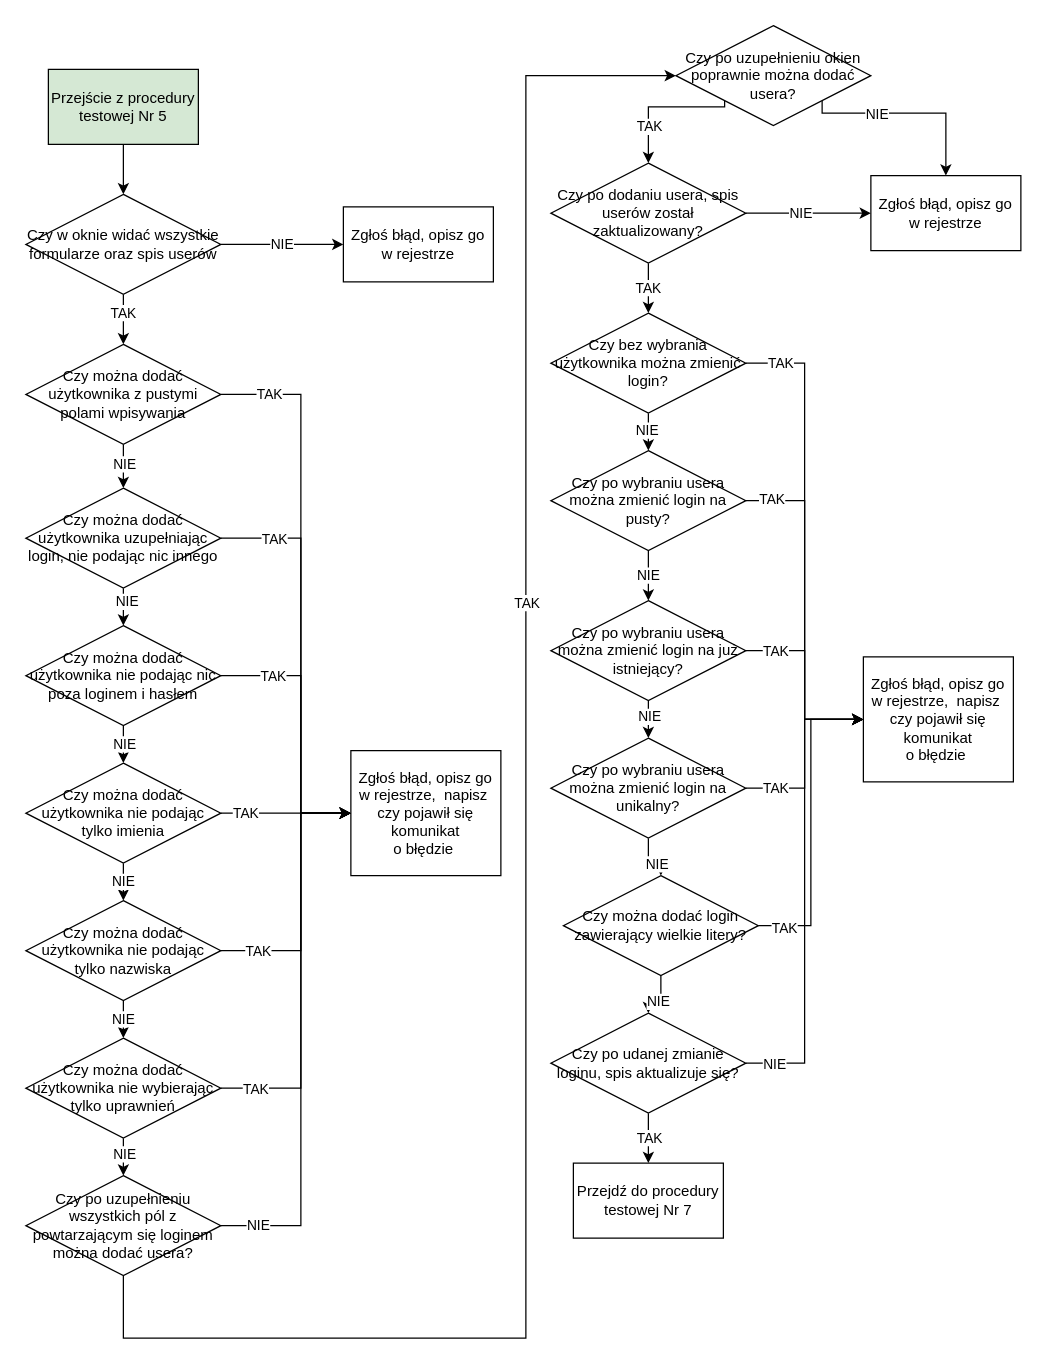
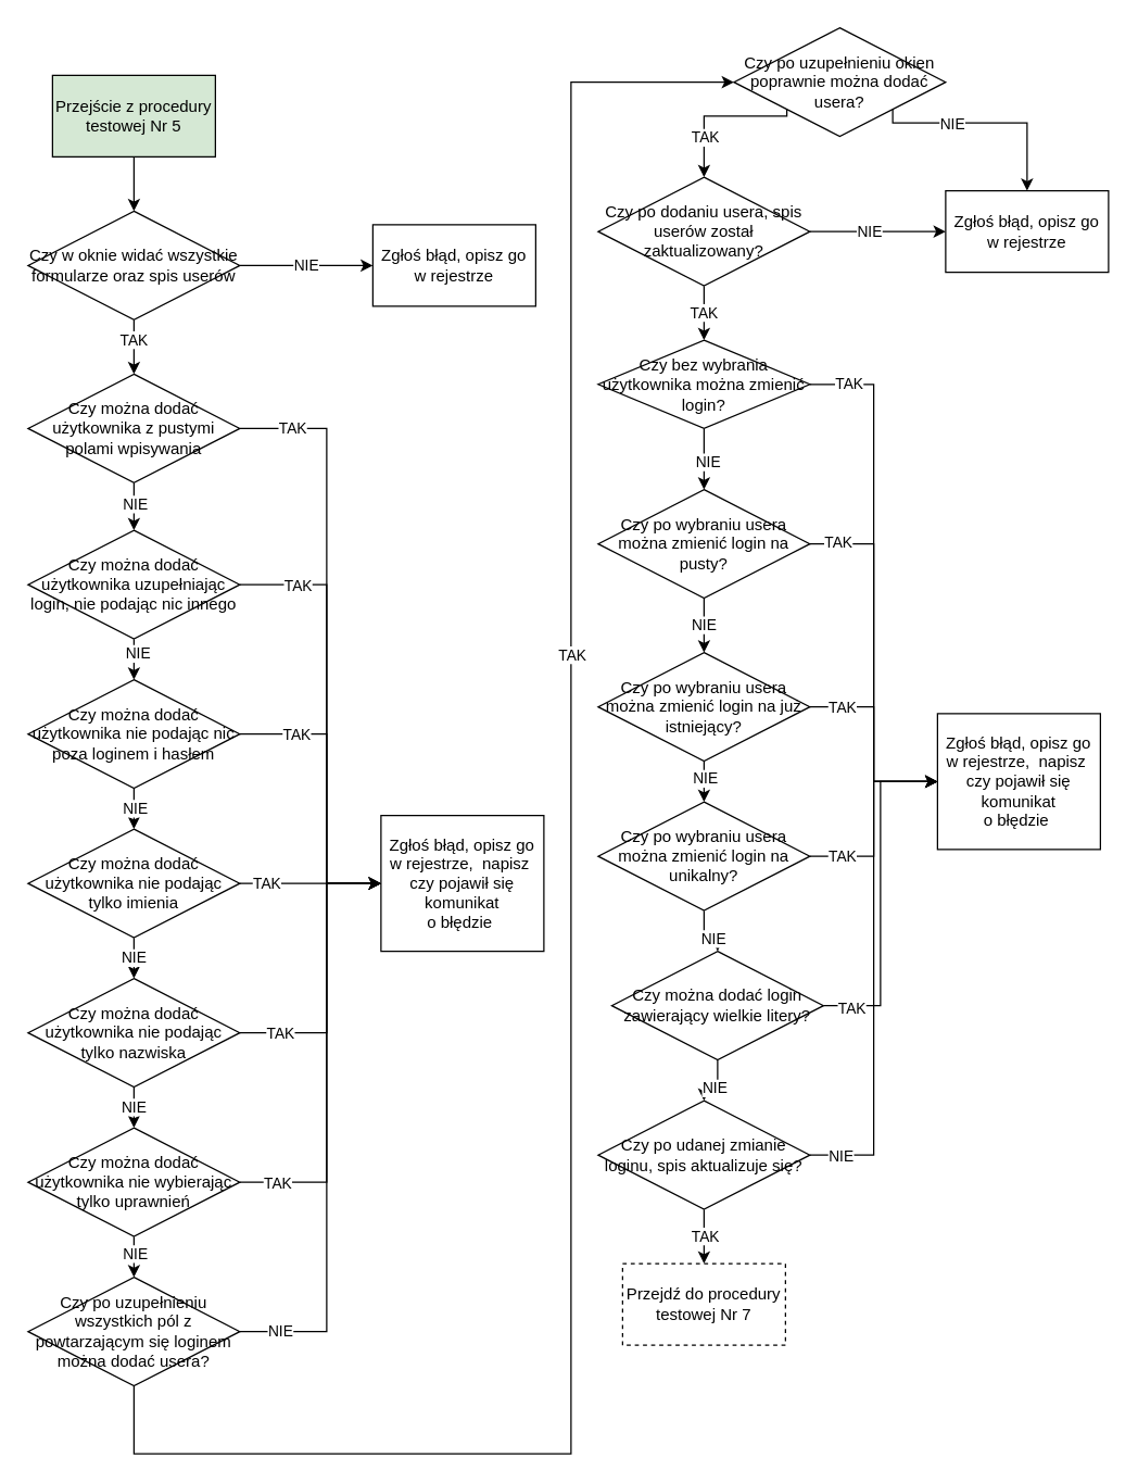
  <mxCell id="0" />
  <mxCell id="1" parent="0" />
  <mxCell id="2" value="" style="edgeStyle=orthogonalEdgeStyle;rounded=0;orthogonalLoop=1;jettySize=auto;html=1;" parent="1" source="3" target="6" edge="1"><mxGeometry relative="1" as="geometry" /></mxCell>
  <mxCell id="3" value="Przejście z procedury testowej Nr 5" style="rounded=0;whiteSpace=wrap;html=1;fillColor=#d5e8d4;" parent="1" vertex="1"><mxGeometry x="38" y="55" width="120" height="60" as="geometry" /></mxCell>
  <mxCell id="4" value="NIE" style="edgeStyle=orthogonalEdgeStyle;rounded=0;orthogonalLoop=1;jettySize=auto;html=1;" parent="1" source="6" target="7" edge="1"><mxGeometry relative="1" as="geometry" /></mxCell>
  <mxCell id="5" value="TAK" style="edgeStyle=orthogonalEdgeStyle;rounded=0;orthogonalLoop=1;jettySize=auto;html=1;" parent="1" source="6" target="11" edge="1"><mxGeometry x="-0.25" relative="1" as="geometry"><mxPoint as="offset" /></mxGeometry></mxCell>
  <mxCell id="6" value="Czy w oknie widać wszystkie formularze oraz spis userów" style="rhombus;whiteSpace=wrap;html=1;rounded=0;" parent="1" vertex="1"><mxGeometry x="20" y="155" width="156" height="80" as="geometry" /></mxCell>
  <mxCell id="7" value="Zgłoś błąd, opisz go w rejestrze" style="whiteSpace=wrap;html=1;rounded=0;" parent="1" vertex="1"><mxGeometry x="274" y="165" width="120" height="60" as="geometry" /></mxCell>
  <mxCell id="8" value="" style="edgeStyle=orthogonalEdgeStyle;rounded=0;orthogonalLoop=1;jettySize=auto;html=1;" parent="1" source="11" target="19" edge="1"><mxGeometry relative="1" as="geometry" /></mxCell>
  <mxCell id="9" value="NIE" style="edgeLabel;html=1;align=center;verticalAlign=middle;resizable=0;points=[];" parent="8" vertex="1" connectable="0"><mxGeometry x="-0.12" relative="1" as="geometry"><mxPoint y="-5" as="offset" /></mxGeometry></mxCell>
  <mxCell id="10" value="TAK" style="edgeStyle=orthogonalEdgeStyle;rounded=0;orthogonalLoop=1;jettySize=auto;html=1;exitX=1;exitY=0.5;exitDx=0;exitDy=0;entryX=0;entryY=0.5;entryDx=0;entryDy=0;" parent="1" source="11" target="12" edge="1"><mxGeometry x="-0.823" relative="1" as="geometry"><Array as="points"><mxPoint x="240" y="315" /><mxPoint x="240" y="650" /><mxPoint x="274" y="650" /></Array><mxPoint as="offset" /></mxGeometry></mxCell>
  <mxCell id="11" value="Czy można dodać użytkownika z pustymi polami wpisywania" style="rhombus;whiteSpace=wrap;html=1;rounded=0;" parent="1" vertex="1"><mxGeometry x="20" y="275" width="156" height="80" as="geometry" /></mxCell>
  <mxCell id="12" value="Zgłoś błąd, opisz go w rejestrz&lt;span style=&quot;white-space: pre;&quot;&gt;e,  napisz &lt;br/&gt;czy pojawił się&lt;br/&gt; komunikat &lt;br&gt;o błędzie &lt;/span&gt;" style="whiteSpace=wrap;html=1;rounded=0;" parent="1" vertex="1"><mxGeometry x="280" y="600" width="120" height="100" as="geometry" /></mxCell>
  <mxCell id="13" style="edgeStyle=orthogonalEdgeStyle;rounded=0;orthogonalLoop=1;jettySize=auto;html=1;exitX=0.5;exitY=1;exitDx=0;exitDy=0;" parent="1" source="40" target="45" edge="1"><mxGeometry relative="1" as="geometry"><mxPoint x="540" y="60" as="targetPoint" /><Array as="points"><mxPoint x="98" y="1070" /><mxPoint x="420" y="1070" /><mxPoint x="420" y="60" /></Array><mxPoint x="100" y="1070" as="sourcePoint" /></mxGeometry></mxCell>
  <mxCell id="14" value="TAK" style="edgeLabel;html=1;align=center;verticalAlign=middle;resizable=0;points=[];" parent="13" vertex="1" connectable="0"><mxGeometry x="0.28" relative="1" as="geometry"><mxPoint as="offset" /></mxGeometry></mxCell>
  <mxCell id="15" value="" style="edgeStyle=orthogonalEdgeStyle;rounded=0;orthogonalLoop=1;jettySize=auto;html=1;" parent="1" source="19" target="24" edge="1"><mxGeometry relative="1" as="geometry" /></mxCell>
  <mxCell id="16" value="NIE" style="edgeLabel;html=1;align=center;verticalAlign=middle;resizable=0;points=[];" parent="15" vertex="1" connectable="0"><mxGeometry x="-0.581" y="2" relative="1" as="geometry"><mxPoint as="offset" /></mxGeometry></mxCell>
  <mxCell id="17" style="edgeStyle=orthogonalEdgeStyle;rounded=0;orthogonalLoop=1;jettySize=auto;html=1;exitX=1;exitY=0.5;exitDx=0;exitDy=0;entryX=0;entryY=0.5;entryDx=0;entryDy=0;" parent="1" source="19" target="12" edge="1"><mxGeometry relative="1" as="geometry"><Array as="points"><mxPoint x="240" y="430" /><mxPoint x="240" y="650" /><mxPoint x="274" y="650" /></Array></mxGeometry></mxCell>
  <mxCell id="18" value="TAK" style="edgeLabel;html=1;align=center;verticalAlign=middle;resizable=0;points=[];" parent="17" vertex="1" connectable="0"><mxGeometry x="-0.731" y="2" relative="1" as="geometry"><mxPoint x="-2" y="2" as="offset" /></mxGeometry></mxCell>
  <mxCell id="19" value="Czy można dodać użytkownika uzupełniając login, nie podając nic innego" style="rhombus;whiteSpace=wrap;html=1;rounded=0;" parent="1" vertex="1"><mxGeometry x="20" y="390" width="156" height="80" as="geometry" /></mxCell>
  <mxCell id="20" value="" style="edgeStyle=orthogonalEdgeStyle;rounded=0;orthogonalLoop=1;jettySize=auto;html=1;" parent="1" source="24" target="28" edge="1"><mxGeometry relative="1" as="geometry" /></mxCell>
  <mxCell id="21" value="NIE" style="edgeLabel;html=1;align=center;verticalAlign=middle;resizable=0;points=[];" parent="20" vertex="1" connectable="0"><mxGeometry x="0.353" relative="1" as="geometry"><mxPoint as="offset" /></mxGeometry></mxCell>
  <mxCell id="22" style="edgeStyle=orthogonalEdgeStyle;rounded=0;orthogonalLoop=1;jettySize=auto;html=1;exitX=1;exitY=0.5;exitDx=0;exitDy=0;entryX=0;entryY=0.5;entryDx=0;entryDy=0;" parent="1" source="24" target="12" edge="1"><mxGeometry relative="1" as="geometry"><mxPoint x="330" y="340" as="targetPoint" /><Array as="points"><mxPoint x="240" y="540" /><mxPoint x="240" y="650" /><mxPoint x="274" y="650" /></Array></mxGeometry></mxCell>
  <mxCell id="23" value="TAK" style="edgeLabel;html=1;align=center;verticalAlign=middle;resizable=0;points=[];" parent="22" vertex="1" connectable="0"><mxGeometry x="-0.62" y="3" relative="1" as="geometry"><mxPoint y="3" as="offset" /></mxGeometry></mxCell>
  <mxCell id="24" value="Czy można dodać użytkownika nie podając nic poza loginem i hasłem" style="rhombus;whiteSpace=wrap;html=1;rounded=0;" parent="1" vertex="1"><mxGeometry x="20" y="500" width="156" height="80" as="geometry" /></mxCell>
  <mxCell id="25" value="NIE" style="edgeStyle=orthogonalEdgeStyle;rounded=0;orthogonalLoop=1;jettySize=auto;html=1;" parent="1" source="28" target="32" edge="1"><mxGeometry relative="1" as="geometry" /></mxCell>
  <mxCell id="26" style="edgeStyle=orthogonalEdgeStyle;rounded=0;orthogonalLoop=1;jettySize=auto;html=1;exitX=1;exitY=0.5;exitDx=0;exitDy=0;entryX=0;entryY=0.5;entryDx=0;entryDy=0;" parent="1" source="28" target="12" edge="1"><mxGeometry relative="1" as="geometry"><Array as="points"><mxPoint x="274" y="650" /></Array></mxGeometry></mxCell>
  <mxCell id="27" value="TAK" style="edgeLabel;html=1;align=center;verticalAlign=middle;resizable=0;points=[];" parent="26" vertex="1" connectable="0"><mxGeometry x="-0.631" y="1" relative="1" as="geometry"><mxPoint as="offset" /></mxGeometry></mxCell>
  <mxCell id="28" value="Czy można dodać użytkownika nie podając tylko imienia" style="rhombus;whiteSpace=wrap;html=1;rounded=0;" parent="1" vertex="1"><mxGeometry x="20" y="610" width="156" height="80" as="geometry" /></mxCell>
  <mxCell id="29" value="NIE" style="edgeStyle=orthogonalEdgeStyle;rounded=0;orthogonalLoop=1;jettySize=auto;html=1;" parent="1" source="32" target="37" edge="1"><mxGeometry relative="1" as="geometry" /></mxCell>
  <mxCell id="30" style="edgeStyle=orthogonalEdgeStyle;rounded=0;orthogonalLoop=1;jettySize=auto;html=1;exitX=1;exitY=0.5;exitDx=0;exitDy=0;entryX=0;entryY=0.5;entryDx=0;entryDy=0;" parent="1" source="32" target="12" edge="1"><mxGeometry relative="1" as="geometry"><Array as="points"><mxPoint x="240" y="760" /><mxPoint x="240" y="650" /><mxPoint x="274" y="650" /></Array></mxGeometry></mxCell>
  <mxCell id="31" value="TAK" style="edgeLabel;html=1;align=center;verticalAlign=middle;resizable=0;points=[];" parent="30" vertex="1" connectable="0"><mxGeometry x="-0.77" y="-1" relative="1" as="geometry"><mxPoint x="4" y="-1" as="offset" /></mxGeometry></mxCell>
  <mxCell id="32" value="Czy można dodać użytkownika nie podając tylko nazwiska" style="rhombus;whiteSpace=wrap;html=1;rounded=0;" parent="1" vertex="1"><mxGeometry x="20" y="720" width="156" height="80" as="geometry" /></mxCell>
  <mxCell id="33" style="edgeStyle=orthogonalEdgeStyle;rounded=0;orthogonalLoop=1;jettySize=auto;html=1;exitX=1;exitY=0.5;exitDx=0;exitDy=0;entryX=0;entryY=0.5;entryDx=0;entryDy=0;" parent="1" source="37" target="12" edge="1"><mxGeometry relative="1" as="geometry"><Array as="points"><mxPoint x="240" y="870" /><mxPoint x="240" y="650" /><mxPoint x="274" y="650" /></Array></mxGeometry></mxCell>
  <mxCell id="34" value="TAK" style="edgeLabel;html=1;align=center;verticalAlign=middle;resizable=0;points=[];" parent="33" vertex="1" connectable="0"><mxGeometry x="-0.832" relative="1" as="geometry"><mxPoint as="offset" /></mxGeometry></mxCell>
  <mxCell id="35" value="" style="edgeStyle=orthogonalEdgeStyle;rounded=0;orthogonalLoop=1;jettySize=auto;html=1;" parent="1" source="37" target="40" edge="1"><mxGeometry relative="1" as="geometry" /></mxCell>
  <mxCell id="36" value="NIE" style="edgeLabel;html=1;align=center;verticalAlign=middle;resizable=0;points=[];" parent="35" vertex="1" connectable="0"><mxGeometry x="0.263" relative="1" as="geometry"><mxPoint as="offset" /></mxGeometry></mxCell>
  <mxCell id="37" value="Czy można dodać użytkownika nie wybierając tylko uprawnień" style="rhombus;whiteSpace=wrap;html=1;rounded=0;" parent="1" vertex="1"><mxGeometry x="20" y="830" width="156" height="80" as="geometry" /></mxCell>
  <mxCell id="38" style="edgeStyle=orthogonalEdgeStyle;rounded=0;orthogonalLoop=1;jettySize=auto;html=1;exitX=1;exitY=0.5;exitDx=0;exitDy=0;entryX=0;entryY=0.5;entryDx=0;entryDy=0;" parent="1" source="40" target="12" edge="1"><mxGeometry relative="1" as="geometry"><mxPoint x="270" y="700" as="targetPoint" /><Array as="points"><mxPoint x="240" y="980" /><mxPoint x="240" y="650" /><mxPoint x="274" y="650" /></Array></mxGeometry></mxCell>
  <mxCell id="39" value="NIE" style="edgeLabel;html=1;align=center;verticalAlign=middle;resizable=0;points=[];" vertex="1" connectable="0" parent="38"><mxGeometry x="-0.866" y="1" relative="1" as="geometry"><mxPoint as="offset" /></mxGeometry></mxCell>
  <mxCell id="40" value="Czy po uzupełnieniu wszystkich pól z powtarzającym się loginem można dodać usera?" style="rhombus;whiteSpace=wrap;html=1;rounded=0;" parent="1" vertex="1"><mxGeometry x="20" y="940" width="156" height="80" as="geometry" /></mxCell>
  <mxCell id="41" style="edgeStyle=orthogonalEdgeStyle;rounded=0;orthogonalLoop=1;jettySize=auto;html=1;exitX=1;exitY=1;exitDx=0;exitDy=0;entryX=0.5;entryY=0;entryDx=0;entryDy=0;" parent="1" source="45" target="46" edge="1"><mxGeometry relative="1" as="geometry"><Array as="points"><mxPoint x="657" y="90" /><mxPoint x="756" y="90" /></Array></mxGeometry></mxCell>
  <mxCell id="42" value="NIE" style="edgeLabel;html=1;align=center;verticalAlign=middle;resizable=0;points=[];rotation=0;" parent="41" vertex="1" connectable="0"><mxGeometry x="0.072" y="3" relative="1" as="geometry"><mxPoint x="-32" y="3" as="offset" /></mxGeometry></mxCell>
  <mxCell id="43" style="edgeStyle=orthogonalEdgeStyle;rounded=0;orthogonalLoop=1;jettySize=auto;html=1;exitX=0;exitY=1;exitDx=0;exitDy=0;entryX=0.5;entryY=0;entryDx=0;entryDy=0;" parent="1" source="45" target="49" edge="1"><mxGeometry relative="1" as="geometry"><Array as="points"><mxPoint x="579" y="85" /><mxPoint x="518" y="85" /></Array></mxGeometry></mxCell>
  <mxCell id="44" value="TAK" style="edgeLabel;html=1;align=center;verticalAlign=middle;resizable=0;points=[];" parent="43" vertex="1" connectable="0"><mxGeometry x="0.317" relative="1" as="geometry"><mxPoint y="8" as="offset" /></mxGeometry></mxCell>
  <mxCell id="45" value="Czy po uzupełnieniu okien poprawnie można dodać usera?" style="rhombus;whiteSpace=wrap;html=1;rounded=0;" parent="1" vertex="1"><mxGeometry x="540" y="20" width="156" height="80" as="geometry" /></mxCell>
  <mxCell id="46" value="Zgłoś błąd, opisz go w rejestrze" style="whiteSpace=wrap;html=1;rounded=0;" parent="1" vertex="1"><mxGeometry x="696" y="140" width="120" height="60" as="geometry" /></mxCell>
  <mxCell id="47" value="NIE" style="edgeStyle=orthogonalEdgeStyle;rounded=0;orthogonalLoop=1;jettySize=auto;html=1;exitX=1;exitY=0.5;exitDx=0;exitDy=0;entryX=0;entryY=0.5;entryDx=0;entryDy=0;" parent="1" source="49" target="46" edge="1"><mxGeometry x="-0.12" relative="1" as="geometry"><mxPoint as="offset" /></mxGeometry></mxCell>
  <mxCell id="48" value="TAK" style="edgeStyle=orthogonalEdgeStyle;rounded=0;orthogonalLoop=1;jettySize=auto;html=1;" parent="1" source="49" target="54" edge="1"><mxGeometry relative="1" as="geometry" /></mxCell>
  <mxCell id="49" value="Czy po dodaniu usera, spis userów został zaktualizowany?" style="rhombus;whiteSpace=wrap;html=1;rounded=0;" parent="1" vertex="1"><mxGeometry x="440" y="130" width="156" height="80" as="geometry" /></mxCell>
  <mxCell id="50" style="edgeStyle=orthogonalEdgeStyle;rounded=0;orthogonalLoop=1;jettySize=auto;html=1;exitX=1;exitY=0.5;exitDx=0;exitDy=0;entryX=0;entryY=0.5;entryDx=0;entryDy=0;" parent="1" source="54" target="55" edge="1"><mxGeometry relative="1" as="geometry" /></mxCell>
  <mxCell id="51" value="TAK" style="edgeLabel;html=1;align=center;verticalAlign=middle;resizable=0;points=[];" parent="50" vertex="1" connectable="0"><mxGeometry x="-0.855" y="1" relative="1" as="geometry"><mxPoint as="offset" /></mxGeometry></mxCell>
  <mxCell id="52" value="" style="edgeStyle=orthogonalEdgeStyle;rounded=0;orthogonalLoop=1;jettySize=auto;html=1;" parent="1" source="54" target="59" edge="1"><mxGeometry relative="1" as="geometry" /></mxCell>
  <mxCell id="53" value="NIE" style="edgeLabel;html=1;align=center;verticalAlign=middle;resizable=0;points=[];" parent="52" vertex="1" connectable="0"><mxGeometry x="0.083" y="2" relative="1" as="geometry"><mxPoint as="offset" /></mxGeometry></mxCell>
- <mxCell id="54" value="Czy bez wybrania użytkownika można zmienić login?" style="rhombus;whiteSpace=wrap;html=1;rounded=0;" parent="1" vertex="1"><mxGeometry x="440" y="250" width="156" height="80" as="geometry" /></mxCell>
+ <mxCell id="54" value="Czy bez wybrania użytkownika można zmienić login?" style="rhombus;whiteSpace=wrap;html=1;rounded=0;" parent="1" vertex="1"><mxGeometry x="440" y="250" width="156" height="65" as="geometry" /></mxCell>
  <mxCell id="55" value="Zgłoś błąd, opisz go w rejestrz&lt;span style=&quot;white-space: pre;&quot;&gt;e,  napisz &lt;br/&gt;czy pojawił się&lt;br/&gt; komunikat &lt;br&gt;o błędzie &lt;/span&gt;" style="whiteSpace=wrap;html=1;rounded=0;" parent="1" vertex="1"><mxGeometry x="690" y="525" width="120" height="100" as="geometry" /></mxCell>
  <mxCell id="56" style="edgeStyle=orthogonalEdgeStyle;rounded=0;orthogonalLoop=1;jettySize=auto;html=1;exitX=1;exitY=0.5;exitDx=0;exitDy=0;entryX=0;entryY=0.5;entryDx=0;entryDy=0;" parent="1" source="59" target="55" edge="1"><mxGeometry relative="1" as="geometry" /></mxCell>
  <mxCell id="57" value="TAK" style="edgeLabel;html=1;align=center;verticalAlign=middle;resizable=0;points=[];" parent="56" vertex="1" connectable="0"><mxGeometry x="-0.848" y="2" relative="1" as="geometry"><mxPoint as="offset" /></mxGeometry></mxCell>
  <mxCell id="58" value="NIE" style="edgeStyle=orthogonalEdgeStyle;rounded=0;orthogonalLoop=1;jettySize=auto;html=1;" parent="1" source="59" target="64" edge="1"><mxGeometry relative="1" as="geometry" /></mxCell>
  <mxCell id="59" value="Czy po wybraniu usera można zmienić login na pusty?" style="rhombus;whiteSpace=wrap;html=1;rounded=0;" parent="1" vertex="1"><mxGeometry x="440" y="360" width="156" height="80" as="geometry" /></mxCell>
  <mxCell id="60" style="edgeStyle=orthogonalEdgeStyle;rounded=0;orthogonalLoop=1;jettySize=auto;html=1;exitX=1;exitY=0.5;exitDx=0;exitDy=0;entryX=0;entryY=0.5;entryDx=0;entryDy=0;" parent="1" source="64" target="55" edge="1"><mxGeometry relative="1" as="geometry" /></mxCell>
  <mxCell id="61" value="TAK" style="edgeLabel;html=1;align=center;verticalAlign=middle;resizable=0;points=[];" parent="60" vertex="1" connectable="0"><mxGeometry x="-0.694" relative="1" as="geometry"><mxPoint as="offset" /></mxGeometry></mxCell>
  <mxCell id="62" value="" style="edgeStyle=orthogonalEdgeStyle;rounded=0;orthogonalLoop=1;jettySize=auto;html=1;" parent="1" source="64" target="68" edge="1"><mxGeometry relative="1" as="geometry" /></mxCell>
  <mxCell id="63" value="NIE" style="edgeLabel;html=1;align=center;verticalAlign=middle;resizable=0;points=[];" parent="62" vertex="1" connectable="0"><mxGeometry x="0.103" relative="1" as="geometry"><mxPoint as="offset" /></mxGeometry></mxCell>
  <mxCell id="64" value="Czy po wybraniu usera można zmienić login na już istniejący?" style="rhombus;whiteSpace=wrap;html=1;rounded=0;" parent="1" vertex="1"><mxGeometry x="440" y="480" width="156" height="80" as="geometry" /></mxCell>
  <mxCell id="65" value="TAK" style="edgeStyle=orthogonalEdgeStyle;rounded=0;orthogonalLoop=1;jettySize=auto;html=1;entryX=0;entryY=0.5;entryDx=0;entryDy=0;" parent="1" source="68" target="55" edge="1"><mxGeometry x="-0.678" relative="1" as="geometry"><mxPoint as="offset" /></mxGeometry></mxCell>
  <mxCell id="66" value="" style="edgeStyle=orthogonalEdgeStyle;rounded=0;orthogonalLoop=1;jettySize=auto;html=1;" parent="1" source="68" target="73" edge="1"><mxGeometry relative="1" as="geometry" /></mxCell>
  <mxCell id="67" value="NIE" style="edgeLabel;html=1;align=center;verticalAlign=middle;resizable=0;points=[];" parent="66" vertex="1" connectable="0"><mxGeometry x="0.29" relative="1" as="geometry"><mxPoint as="offset" /></mxGeometry></mxCell>
  <mxCell id="68" value="Czy po wybraniu usera można zmienić login na unikalny?" style="rhombus;whiteSpace=wrap;html=1;rounded=0;" parent="1" vertex="1"><mxGeometry x="440" y="590" width="156" height="80" as="geometry" /></mxCell>
  <mxCell id="69" style="edgeStyle=orthogonalEdgeStyle;rounded=0;orthogonalLoop=1;jettySize=auto;html=1;exitX=1;exitY=0.5;exitDx=0;exitDy=0;entryX=0;entryY=0.5;entryDx=0;entryDy=0;" parent="1" source="73" target="55" edge="1"><mxGeometry relative="1" as="geometry"><mxPoint x="670" y="620" as="targetPoint" /></mxGeometry></mxCell>
  <mxCell id="70" value="TAK" style="edgeLabel;html=1;align=center;verticalAlign=middle;resizable=0;points=[];" parent="69" vertex="1" connectable="0"><mxGeometry x="-0.837" y="-1" relative="1" as="geometry"><mxPoint as="offset" /></mxGeometry></mxCell>
  <mxCell id="71" value="" style="edgeStyle=orthogonalEdgeStyle;rounded=0;orthogonalLoop=1;jettySize=auto;html=1;" parent="1" source="73" target="78" edge="1"><mxGeometry relative="1" as="geometry" /></mxCell>
  <mxCell id="72" value="NIE" style="edgeLabel;html=1;align=center;verticalAlign=middle;resizable=0;points=[];" parent="71" vertex="1" connectable="0"><mxGeometry x="0.163" relative="1" as="geometry"><mxPoint as="offset" /></mxGeometry></mxCell>
  <mxCell id="73" value="Czy można dodać login zawierający wielkie litery?" style="rhombus;whiteSpace=wrap;html=1;rounded=0;" parent="1" vertex="1"><mxGeometry x="450" y="700" width="156" height="80" as="geometry" /></mxCell>
  <mxCell id="74" style="edgeStyle=orthogonalEdgeStyle;rounded=0;orthogonalLoop=1;jettySize=auto;html=1;exitX=1;exitY=0.5;exitDx=0;exitDy=0;entryX=0;entryY=0.5;entryDx=0;entryDy=0;" parent="1" source="78" target="55" edge="1"><mxGeometry relative="1" as="geometry"><mxPoint x="670" y="540" as="targetPoint" /></mxGeometry></mxCell>
  <mxCell id="75" value="NIE" style="edgeLabel;html=1;align=center;verticalAlign=middle;resizable=0;points=[];" parent="74" vertex="1" connectable="0"><mxGeometry x="-0.83" y="1" relative="1" as="geometry"><mxPoint x="-9" y="1" as="offset" /></mxGeometry></mxCell>
  <mxCell id="76" value="" style="edgeStyle=orthogonalEdgeStyle;rounded=0;orthogonalLoop=1;jettySize=auto;html=1;" parent="1" source="78" target="79" edge="1"><mxGeometry relative="1" as="geometry" /></mxCell>
  <mxCell id="77" value="TAK" style="edgeLabel;html=1;align=center;verticalAlign=middle;resizable=0;points=[];" parent="76" vertex="1" connectable="0"><mxGeometry x="-0.028" y="1" relative="1" as="geometry"><mxPoint x="-1" as="offset" /></mxGeometry></mxCell>
  <mxCell id="78" value="Czy po udanej zmianie loginu, spis aktualizuje się?" style="rhombus;whiteSpace=wrap;html=1;rounded=0;" parent="1" vertex="1"><mxGeometry x="440" y="810" width="156" height="80" as="geometry" /></mxCell>
- <mxCell id="79" value="Przejdź do procedury testowej Nr 7" style="whiteSpace=wrap;html=1;rounded=0;" parent="1" vertex="1"><mxGeometry x="458" y="930" width="120" height="60" as="geometry" /></mxCell>
+ <mxCell id="79" value="Przejdź do procedury testowej Nr 7" style="whiteSpace=wrap;html=1;rounded=0;dashed=1;" parent="1" vertex="1"><mxGeometry x="458" y="930" width="120" height="60" as="geometry" /></mxCell>
